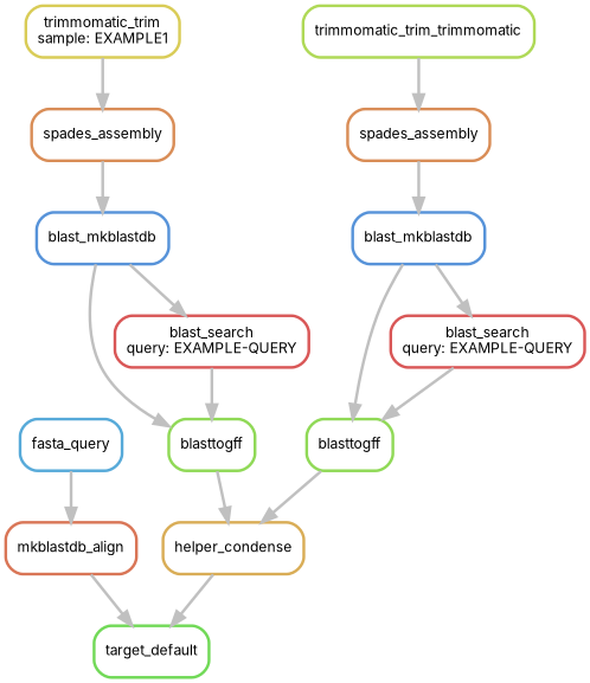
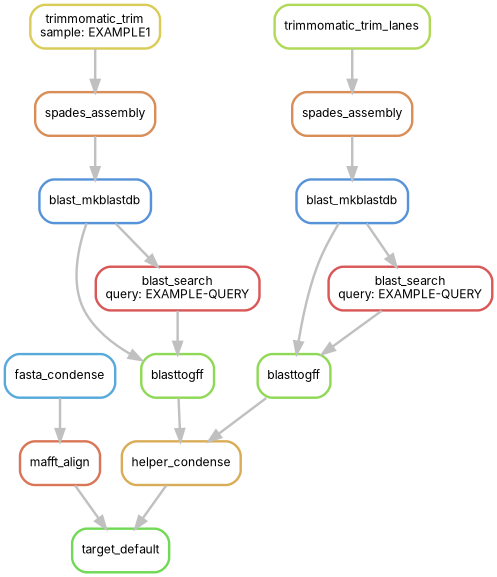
  digraph {
    bgcolor=white
    fontname=Inter
    node [color="0.26 0.6 0.85" fontname=Inter fontsize=10 penwidth=2 shape=box style=rounded]
    edge [color=grey fontname=Inter penwidth=2]
    n1 [color="0.30 0.6 0.85" label=target_default]
-   n2 [color="0.04 0.6 0.85" label=mkblastdb_align]
-   n3 [color="0.56 0.6 0.85" label=fasta_query]
+   n2 [color="0.04 0.6 0.85" label=mafft_align]
+   n3 [color="0.56 0.6 0.85" label=fasta_condense]
    n4 [color="0.11 0.6 0.85" label=helper_condense]
    n5 [label=blasttogff]
    n6 [color="0.59 0.6 0.85" label=blast_mkblastdb]
    n7 [color="0.00 0.6 0.85" label="blast_search\nquery: EXAMPLE-QUERY"]
    n8 [color="0.07 0.6 0.85" label=spades_assembly]
    n9 [color="0.15 0.6 0.85" label="trimmomatic_trim\nsample: EXAMPLE1"]
    n10 [label=blasttogff]
    n11 [color="0.59 0.6 0.85" label=blast_mkblastdb]
    n12 [color="0.00 0.6 0.85" label="blast_search\nquery: EXAMPLE-QUERY"]
    n13 [color="0.07 0.6 0.85" label=spades_assembly]
-   n14 [color="0.22 0.6 0.85" label=trimmomatic_trim_trimmomatic]
+   n14 [color="0.22 0.6 0.85" label=trimmomatic_trim_lanes]
    n2 -> n1
    n3 -> n2
    n4 -> n1
    n5 -> n4
    n6 -> n5
    n6 -> n7
    n7 -> n5
    n8 -> n6
    n9 -> n8
    n10 -> n4
    n11 -> n10
    n11 -> n12
    n12 -> n10
    n13 -> n11
    n14 -> n13
  }
